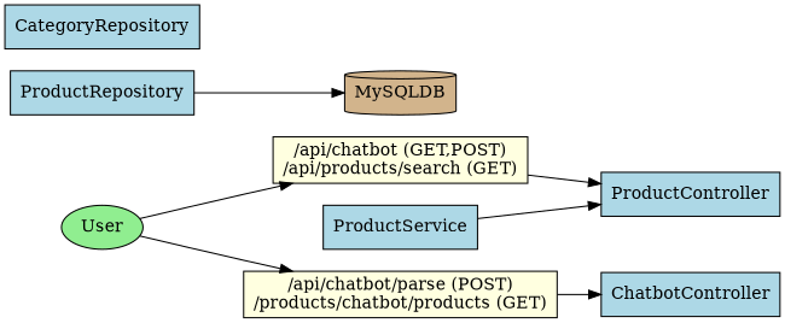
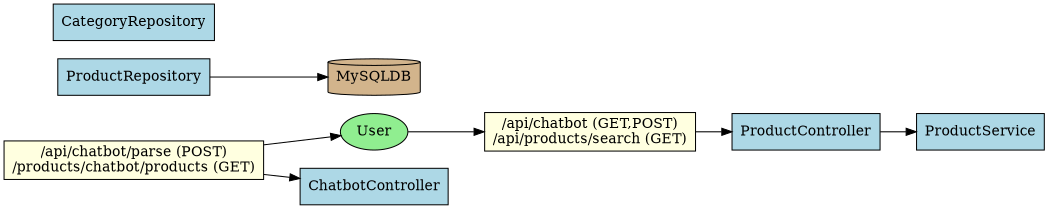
  digraph {
    rankdir=LR
    node [fillcolor=lightblue shape=box style=filled]
    n1 [fillcolor=lightgreen label=User shape=ellipse]
    n2 [fillcolor=lightyellow label="/api/chatbot (GET,POST)\n/api/products/search (GET)"]
    n3 [fillcolor=lightyellow label="/api/chatbot/parse (POST)\n/products/chatbot/products (GET)"]
    ProductController
    ChatbotController
    ProductService
    MySQLDB [fillcolor=tan shape=cylinder]
    ProductRepository
    CategoryRepository
    n1 -> n2
-   n1 -> n3
+   n3 -> n1
    n2 -> ProductController
    n3 -> ChatbotController
-   ProductService -> ProductController
+   ProductController -> ProductService
    ProductRepository -> MySQLDB
  }
